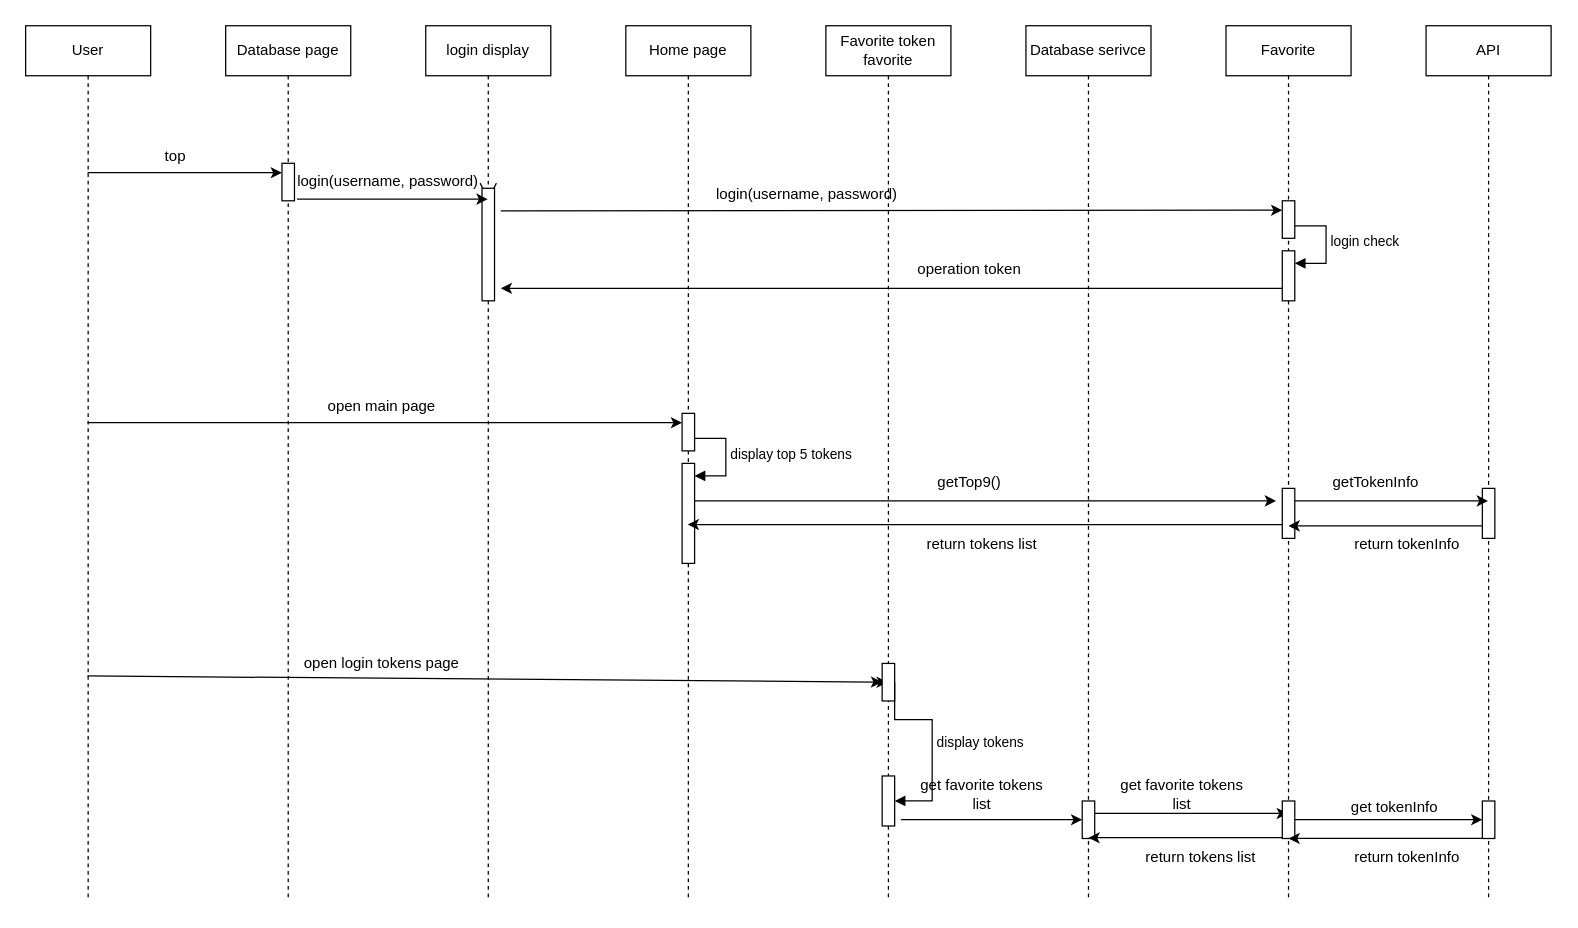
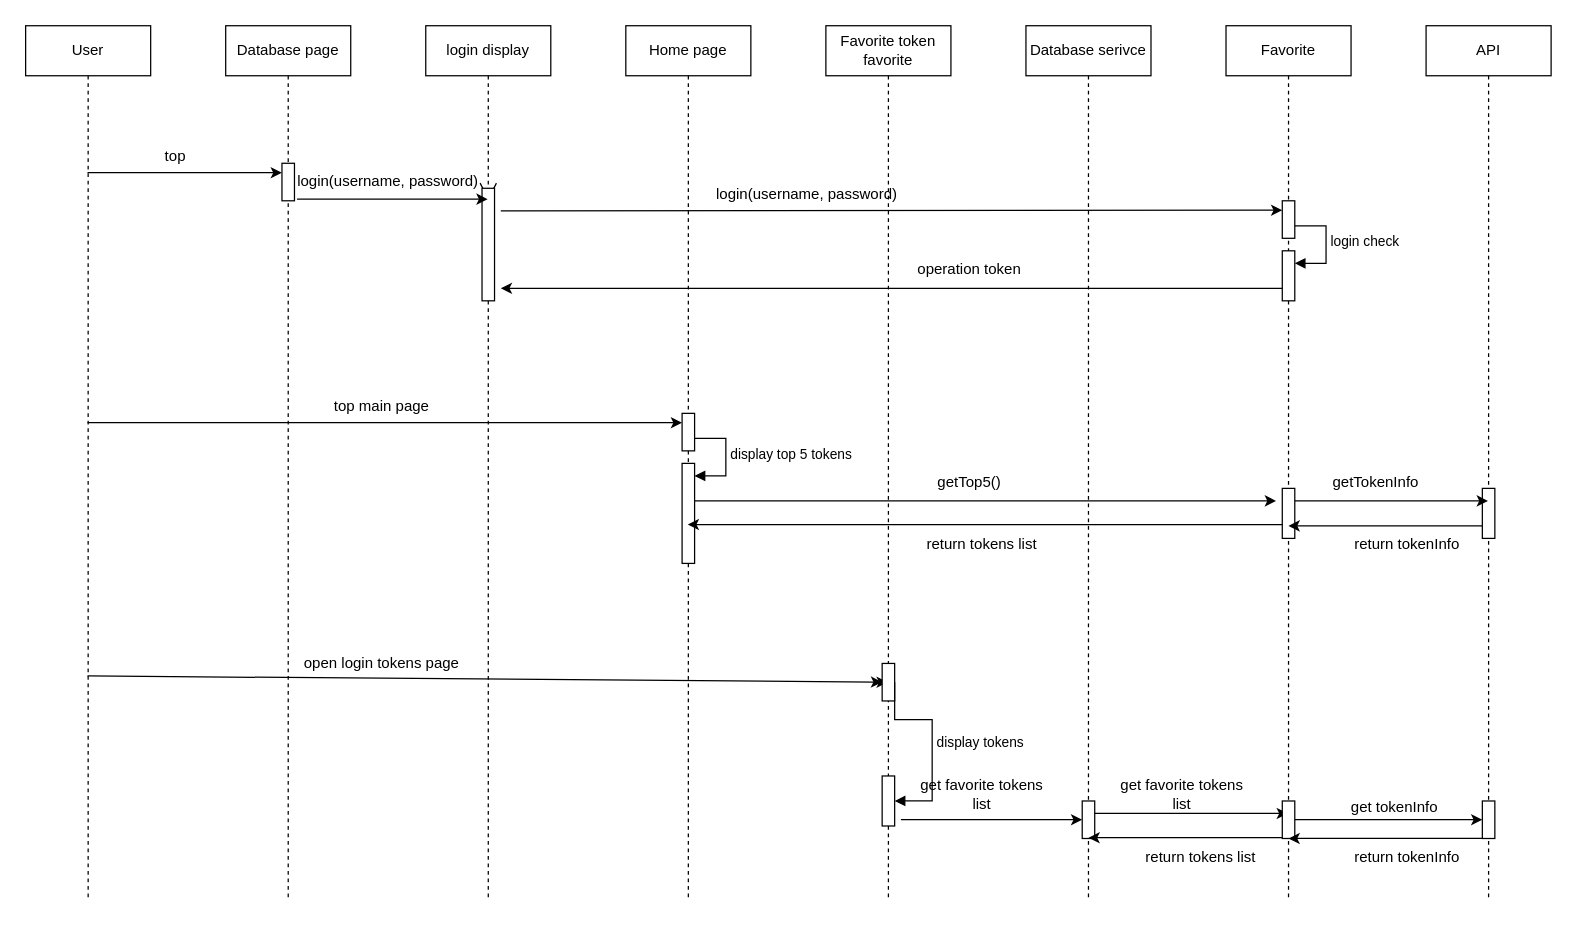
  <mxCell id="0" />
  <mxCell id="1" parent="0" />
  <mxCell id="2" value="User" style="shape=umlLifeline;perimeter=lifelinePerimeter;whiteSpace=wrap;html=1;container=1;dropTarget=0;collapsible=0;recursiveResize=0;outlineConnect=0;portConstraint=eastwest;newEdgeStyle={&quot;curved&quot;:0,&quot;rounded&quot;:0};" vertex="1" parent="1"><mxGeometry x="20" y="20" width="100" height="700" as="geometry" /></mxCell>
  <mxCell id="3" value="Database page" style="shape=umlLifeline;perimeter=lifelinePerimeter;whiteSpace=wrap;html=1;container=1;dropTarget=0;collapsible=0;recursiveResize=0;outlineConnect=0;portConstraint=eastwest;newEdgeStyle={&quot;curved&quot;:0,&quot;rounded&quot;:0};" vertex="1" parent="1"><mxGeometry x="180" y="20" width="100" height="700" as="geometry" /></mxCell>
  <mxCell id="4" value="login display" style="shape=umlLifeline;perimeter=lifelinePerimeter;whiteSpace=wrap;html=1;container=1;dropTarget=0;collapsible=0;recursiveResize=0;outlineConnect=0;portConstraint=eastwest;newEdgeStyle={&quot;curved&quot;:0,&quot;rounded&quot;:0};" vertex="1" parent="1"><mxGeometry x="340" y="20" width="100" height="700" as="geometry" /></mxCell>
  <mxCell id="5" value="Home page" style="shape=umlLifeline;perimeter=lifelinePerimeter;whiteSpace=wrap;html=1;container=1;dropTarget=0;collapsible=0;recursiveResize=0;outlineConnect=0;portConstraint=eastwest;newEdgeStyle={&quot;curved&quot;:0,&quot;rounded&quot;:0};" vertex="1" parent="1"><mxGeometry x="500" y="20" width="100" height="700" as="geometry" /></mxCell>
  <mxCell id="6" value="" style="html=1;points=[[0,0,0,0,5],[0,1,0,0,-5],[1,0,0,0,5],[1,1,0,0,-5]];perimeter=orthogonalPerimeter;outlineConnect=0;targetShapes=umlLifeline;portConstraint=eastwest;newEdgeStyle={&quot;curved&quot;:0,&quot;rounded&quot;:0};" vertex="1" parent="5"><mxGeometry x="45" y="350" width="10" height="80" as="geometry" /></mxCell>
  <mxCell id="7" value="display top 5 tokens" style="html=1;align=left;spacingLeft=2;endArrow=block;rounded=0;edgeStyle=orthogonalEdgeStyle;curved=0;rounded=0;" edge="1" target="6" parent="5"><mxGeometry relative="1" as="geometry"><mxPoint x="50" y="330" as="sourcePoint" /><Array as="points"><mxPoint x="80" y="360" /></Array></mxGeometry></mxCell>
  <mxCell id="8" value="Favorite token favorite" style="shape=umlLifeline;perimeter=lifelinePerimeter;whiteSpace=wrap;html=1;container=1;dropTarget=0;collapsible=0;recursiveResize=0;outlineConnect=0;portConstraint=eastwest;newEdgeStyle={&quot;curved&quot;:0,&quot;rounded&quot;:0};" vertex="1" parent="1"><mxGeometry x="660" y="20" width="100" height="700" as="geometry" /></mxCell>
  <mxCell id="9" value="" style="html=1;points=[[0,0,0,0,5],[0,1,0,0,-5],[1,0,0,0,5],[1,1,0,0,-5]];perimeter=orthogonalPerimeter;outlineConnect=0;targetShapes=umlLifeline;portConstraint=eastwest;newEdgeStyle={&quot;curved&quot;:0,&quot;rounded&quot;:0};" vertex="1" parent="8"><mxGeometry x="45" y="600" width="10" height="40" as="geometry" /></mxCell>
  <mxCell id="10" value="Database serivce" style="shape=umlLifeline;perimeter=lifelinePerimeter;whiteSpace=wrap;html=1;container=1;dropTarget=0;collapsible=0;recursiveResize=0;outlineConnect=0;portConstraint=eastwest;newEdgeStyle={&quot;curved&quot;:0,&quot;rounded&quot;:0};" vertex="1" parent="1"><mxGeometry x="820" y="20" width="100" height="700" as="geometry" /></mxCell>
  <mxCell id="11" value="Favorite" style="shape=umlLifeline;perimeter=lifelinePerimeter;whiteSpace=wrap;html=1;container=1;dropTarget=0;collapsible=0;recursiveResize=0;outlineConnect=0;portConstraint=eastwest;newEdgeStyle={&quot;curved&quot;:0,&quot;rounded&quot;:0};" vertex="1" parent="1"><mxGeometry x="980" y="20" width="100" height="700" as="geometry" /></mxCell>
  <mxCell id="12" value="" style="html=1;points=[[0,0,0,0,5],[0,1,0,0,-5],[1,0,0,0,5],[1,1,0,0,-5]];perimeter=orthogonalPerimeter;outlineConnect=0;targetShapes=umlLifeline;portConstraint=eastwest;newEdgeStyle={&quot;curved&quot;:0,&quot;rounded&quot;:0};" vertex="1" parent="11"><mxGeometry x="45" y="180" width="10" height="40" as="geometry" /></mxCell>
  <mxCell id="13" value="login check" style="html=1;align=left;spacingLeft=2;endArrow=block;rounded=0;edgeStyle=orthogonalEdgeStyle;curved=0;rounded=0;" edge="1" target="12" parent="11"><mxGeometry relative="1" as="geometry"><mxPoint x="50" y="160" as="sourcePoint" /><Array as="points"><mxPoint x="80" y="190" /></Array></mxGeometry></mxCell>
  <mxCell id="14" value="API" style="shape=umlLifeline;perimeter=lifelinePerimeter;whiteSpace=wrap;html=1;container=1;dropTarget=0;collapsible=0;recursiveResize=0;outlineConnect=0;portConstraint=eastwest;newEdgeStyle={&quot;curved&quot;:0,&quot;rounded&quot;:0};" vertex="1" parent="1"><mxGeometry x="1140" y="20" width="100" height="700" as="geometry" /></mxCell>
  <mxCell id="15" value="" style="endArrow=open;endFill=1;endSize=12;html=1;rounded=0;" edge="1" parent="1" source="17"><mxGeometry width="160" relative="1" as="geometry"><mxPoint x="230" y="160" as="sourcePoint" /><mxPoint x="390" y="160" as="targetPoint" /></mxGeometry></mxCell>
  <mxCell id="16" value="" style="rounded=0;whiteSpace=wrap;html=1;" vertex="1" parent="1"><mxGeometry x="225" y="130" width="10" height="30" as="geometry" /></mxCell>
  <mxCell id="17" value="" style="rounded=0;whiteSpace=wrap;html=1;" vertex="1" parent="1"><mxGeometry x="385" y="150" width="10" height="90" as="geometry" /></mxCell>
  <mxCell id="18" value="top" style="text;html=1;align=center;verticalAlign=middle;whiteSpace=wrap;rounded=0;" vertex="1" parent="1"><mxGeometry x="110" y="110" width="60" height="30" as="geometry" /></mxCell>
  <mxCell id="19" value="login(username, password)" style="text;html=1;align=center;verticalAlign=middle;whiteSpace=wrap;rounded=0;" vertex="1" parent="1"><mxGeometry x="225" y="130" width="170" height="30" as="geometry" /></mxCell>
  <mxCell id="20" value="" style="rounded=0;whiteSpace=wrap;html=1;" vertex="1" parent="1"><mxGeometry x="1025" y="160" width="10" height="30" as="geometry" /></mxCell>
  <mxCell id="21" value="login(username, password)" style="text;html=1;align=center;verticalAlign=middle;whiteSpace=wrap;rounded=0;" vertex="1" parent="1"><mxGeometry x="560" y="140" width="170" height="30" as="geometry" /></mxCell>
  <mxCell id="22" value="" style="endArrow=classic;html=1;rounded=0;entryX=0;entryY=0.25;entryDx=0;entryDy=0;" edge="1" parent="1" source="2" target="19"><mxGeometry width="50" height="50" relative="1" as="geometry"><mxPoint x="120" y="190" as="sourcePoint" /><mxPoint x="170" y="140" as="targetPoint" /></mxGeometry></mxCell>
  <mxCell id="23" value="" style="endArrow=classic;html=1;rounded=0;exitX=0.071;exitY=0.956;exitDx=0;exitDy=0;exitPerimeter=0;" edge="1" parent="1" source="19" target="4"><mxGeometry width="50" height="50" relative="1" as="geometry"><mxPoint x="120" y="190" as="sourcePoint" /><mxPoint x="170" y="140" as="targetPoint" /></mxGeometry></mxCell>
  <mxCell id="24" value="" style="endArrow=classic;html=1;rounded=0;entryX=0;entryY=0.25;entryDx=0;entryDy=0;" edge="1" parent="1" target="20"><mxGeometry width="50" height="50" relative="1" as="geometry"><mxPoint x="400" y="168" as="sourcePoint" /><mxPoint x="430" y="140" as="targetPoint" /></mxGeometry></mxCell>
  <mxCell id="25" value="" style="endArrow=classic;html=1;rounded=0;exitX=0;exitY=0.75;exitDx=0;exitDy=0;exitPerimeter=0;" edge="1" parent="1" source="12"><mxGeometry width="50" height="50" relative="1" as="geometry"><mxPoint x="1015.09" y="230" as="sourcePoint" /><mxPoint x="400" y="230" as="targetPoint" /></mxGeometry></mxCell>
  <mxCell id="26" value="operation token" style="text;html=1;align=center;verticalAlign=middle;whiteSpace=wrap;rounded=0;" vertex="1" parent="1"><mxGeometry x="720" y="200" width="110" height="30" as="geometry" /></mxCell>
  <mxCell id="27" value="" style="rounded=0;whiteSpace=wrap;html=1;" vertex="1" parent="1"><mxGeometry x="545" y="330" width="10" height="30" as="geometry" /></mxCell>
  <mxCell id="28" value="" style="endArrow=classic;html=1;rounded=0;entryX=0;entryY=0.25;entryDx=0;entryDy=0;" edge="1" parent="1" source="2" target="27"><mxGeometry width="50" height="50" relative="1" as="geometry"><mxPoint x="400" y="390" as="sourcePoint" /><mxPoint x="450" y="340" as="targetPoint" /></mxGeometry></mxCell>
- <mxCell id="29" value="open main page" style="text;html=1;align=center;verticalAlign=middle;whiteSpace=wrap;rounded=0;" vertex="1" parent="1"><mxGeometry x="260" y="310" width="90" height="30" as="geometry" /></mxCell>
+ <mxCell id="29" value="top main page" style="text;html=1;align=center;verticalAlign=middle;whiteSpace=wrap;rounded=0;" vertex="1" parent="1"><mxGeometry x="260" y="310" width="90" height="30" as="geometry" /></mxCell>
  <mxCell id="30" value="" style="rounded=0;whiteSpace=wrap;html=1;" vertex="1" parent="1"><mxGeometry x="1025" y="390" width="10" height="40" as="geometry" /></mxCell>
  <mxCell id="31" value="" style="endArrow=classic;html=1;rounded=0;" edge="1" parent="1"><mxGeometry width="50" height="50" relative="1" as="geometry"><mxPoint x="554.997" y="400" as="sourcePoint" /><mxPoint x="1020" y="400" as="targetPoint" /></mxGeometry></mxCell>
- <mxCell id="32" value="getTop9()" style="text;html=1;align=center;verticalAlign=middle;whiteSpace=wrap;rounded=0;" vertex="1" parent="1"><mxGeometry x="745" y="370" width="60" height="30" as="geometry" /></mxCell>
+ <mxCell id="32" value="getTop5()" style="text;html=1;align=center;verticalAlign=middle;whiteSpace=wrap;rounded=0;" vertex="1" parent="1"><mxGeometry x="745" y="370" width="60" height="30" as="geometry" /></mxCell>
  <mxCell id="33" value="" style="rounded=0;whiteSpace=wrap;html=1;" vertex="1" parent="1"><mxGeometry x="1185" y="390" width="10" height="40" as="geometry" /></mxCell>
  <mxCell id="34" value="" style="endArrow=classic;html=1;rounded=0;exitX=1;exitY=0.25;exitDx=0;exitDy=0;" edge="1" parent="1" source="30" target="14"><mxGeometry width="50" height="50" relative="1" as="geometry"><mxPoint x="880" y="330" as="sourcePoint" /><mxPoint x="930" y="280" as="targetPoint" /></mxGeometry></mxCell>
  <mxCell id="35" value="getTokenInfo" style="text;html=1;align=center;verticalAlign=middle;whiteSpace=wrap;rounded=0;" vertex="1" parent="1"><mxGeometry x="1070" y="370" width="60" height="30" as="geometry" /></mxCell>
  <mxCell id="36" value="" style="endArrow=classic;html=1;rounded=0;" edge="1" parent="1"><mxGeometry width="50" height="50" relative="1" as="geometry"><mxPoint x="1185" y="420" as="sourcePoint" /><mxPoint x="1030" y="420" as="targetPoint" /></mxGeometry></mxCell>
  <mxCell id="37" value="return tokenInfo" style="text;html=1;align=center;verticalAlign=middle;whiteSpace=wrap;rounded=0;" vertex="1" parent="1"><mxGeometry x="1080" y="420" width="90" height="30" as="geometry" /></mxCell>
  <mxCell id="38" value="" style="endArrow=classic;html=1;rounded=0;" edge="1" parent="1" target="5"><mxGeometry width="50" height="50" relative="1" as="geometry"><mxPoint x="1025" y="418.95" as="sourcePoint" /><mxPoint x="870" y="418.95" as="targetPoint" /></mxGeometry></mxCell>
  <mxCell id="39" value="return tokens list" style="text;html=1;align=center;verticalAlign=middle;whiteSpace=wrap;rounded=0;" vertex="1" parent="1"><mxGeometry x="710" y="420" width="150" height="30" as="geometry" /></mxCell>
  <mxCell id="40" value="" style="endArrow=classic;html=1;rounded=0;" edge="1" parent="1" source="43" target="8"><mxGeometry width="50" height="50" relative="1" as="geometry"><mxPoint x="69.447" y="540" as="sourcePoint" /><mxPoint x="580" y="540" as="targetPoint" /></mxGeometry></mxCell>
  <mxCell id="41" value="open login tokens page" style="text;html=1;align=center;verticalAlign=middle;whiteSpace=wrap;rounded=0;" vertex="1" parent="1"><mxGeometry x="230" y="515" width="150" height="30" as="geometry" /></mxCell>
  <mxCell id="42" value="" style="endArrow=classic;html=1;rounded=0;" edge="1" parent="1" target="43"><mxGeometry width="50" height="50" relative="1" as="geometry"><mxPoint x="69.447" y="540" as="sourcePoint" /><mxPoint x="710" y="540" as="targetPoint" /></mxGeometry></mxCell>
  <mxCell id="43" value="" style="rounded=0;whiteSpace=wrap;html=1;" vertex="1" parent="1"><mxGeometry x="705" y="530" width="10" height="30" as="geometry" /></mxCell>
  <mxCell id="44" value="" style="rounded=0;whiteSpace=wrap;html=1;" vertex="1" parent="1"><mxGeometry x="865" y="640" width="10" height="30" as="geometry" /></mxCell>
  <mxCell id="45" value="display tokens" style="html=1;align=left;spacingLeft=2;endArrow=block;rounded=0;edgeStyle=orthogonalEdgeStyle;curved=0;rounded=0;" edge="1" target="9" parent="1"><mxGeometry relative="1" as="geometry"><mxPoint x="715" y="545" as="sourcePoint" /><Array as="points"><mxPoint x="745" y="575" /></Array></mxGeometry></mxCell>
  <mxCell id="46" value="get favorite tokens list" style="text;html=1;align=center;verticalAlign=middle;whiteSpace=wrap;rounded=0;" vertex="1" parent="1"><mxGeometry x="730" y="620" width="110" height="30" as="geometry" /></mxCell>
  <mxCell id="47" value="" style="endArrow=classic;html=1;rounded=0;entryX=0;entryY=0.5;entryDx=0;entryDy=0;" edge="1" parent="1" target="44"><mxGeometry width="50" height="50" relative="1" as="geometry"><mxPoint x="720" y="655" as="sourcePoint" /><mxPoint x="900.55" y="654.47" as="targetPoint" /></mxGeometry></mxCell>
  <mxCell id="48" value="" style="endArrow=classic;html=1;rounded=0;" edge="1" parent="1" target="11"><mxGeometry width="50" height="50" relative="1" as="geometry"><mxPoint x="875" y="650" as="sourcePoint" /><mxPoint x="925" y="600" as="targetPoint" /></mxGeometry></mxCell>
  <mxCell id="49" style="edgeStyle=orthogonalEdgeStyle;rounded=0;orthogonalLoop=1;jettySize=auto;html=1;" edge="1" parent="1" source="50" target="51"><mxGeometry relative="1" as="geometry" /></mxCell>
  <mxCell id="50" value="" style="rounded=0;whiteSpace=wrap;html=1;" vertex="1" parent="1"><mxGeometry x="1025" y="640" width="10" height="30" as="geometry" /></mxCell>
  <mxCell id="51" value="" style="rounded=0;whiteSpace=wrap;html=1;" vertex="1" parent="1"><mxGeometry x="1185" y="640" width="10" height="30" as="geometry" /></mxCell>
  <mxCell id="52" value="get favorite tokens list" style="text;html=1;align=center;verticalAlign=middle;whiteSpace=wrap;rounded=0;" vertex="1" parent="1"><mxGeometry x="890" y="620" width="110" height="30" as="geometry" /></mxCell>
  <mxCell id="53" value="get tokenInfo" style="text;html=1;align=center;verticalAlign=middle;whiteSpace=wrap;rounded=0;" vertex="1" parent="1"><mxGeometry x="1060" y="630" width="110" height="30" as="geometry" /></mxCell>
  <mxCell id="54" value="" style="endArrow=classic;html=1;rounded=0;" edge="1" parent="1"><mxGeometry width="50" height="50" relative="1" as="geometry"><mxPoint x="1185" y="670" as="sourcePoint" /><mxPoint x="1030" y="670" as="targetPoint" /></mxGeometry></mxCell>
  <mxCell id="55" value="return tokenInfo" style="text;html=1;align=center;verticalAlign=middle;whiteSpace=wrap;rounded=0;" vertex="1" parent="1"><mxGeometry x="1080" y="670" width="90" height="30" as="geometry" /></mxCell>
  <mxCell id="56" value="" style="endArrow=classic;html=1;rounded=0;" edge="1" parent="1"><mxGeometry width="50" height="50" relative="1" as="geometry"><mxPoint x="1025" y="669.39" as="sourcePoint" /><mxPoint x="870" y="669.39" as="targetPoint" /></mxGeometry></mxCell>
  <mxCell id="57" value="return tokens list" style="text;html=1;align=center;verticalAlign=middle;whiteSpace=wrap;rounded=0;" vertex="1" parent="1"><mxGeometry x="910" y="670" width="100" height="30" as="geometry" /></mxCell>
